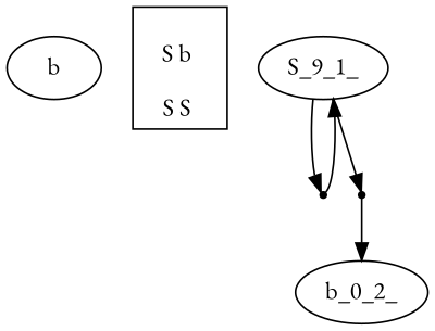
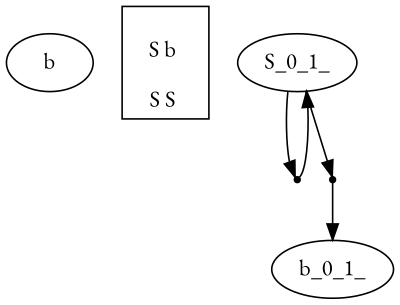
  digraph {
    fontname="EB Garamond"
    splines=true
    node [fontname="EB Garamond" ordering=out]
    edge [fontname="EB Garamond"]
    n1 [label=b shape=ellipse ordering=""]
    n2 [label="\lS b \n\lS S " shape=rectangle ordering=""]
-   n3 [label=S_9_1_]
+   n3 [label=S_0_1_]
    n4 [label=S_0_1_0 shape=point]
    n5 [label=S_0_1_1 shape=point]
-   n6 [label=b_0_2_]
+   n6 [label=b_0_1_]
    n3 -> n4
    n3 -> n5
    n4 -> n3
    n5 -> n6
  }
